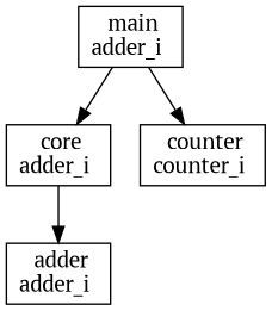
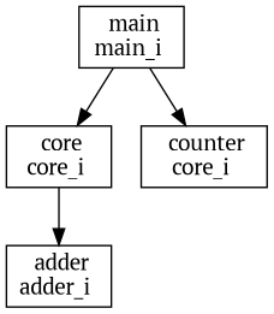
  digraph {
    fontname="PT Serif"
    node [fontname="PT Serif" shape=box]
    edge [fontname="PT Serif"]
    n1 [label=" adder\nadder_i "]
-   n2 [label=" core\nadder_i "]
-   n3 [label=" counter\ncounter_i "]
-   n4 [label=" main\nadder_i "]
+   n2 [label=" core\ncore_i "]
+   n3 [label=" counter\ncore_i "]
+   n4 [label=" main\nmain_i "]
    n2 -> n1
    n4 -> n2
    n4 -> n3
  }
